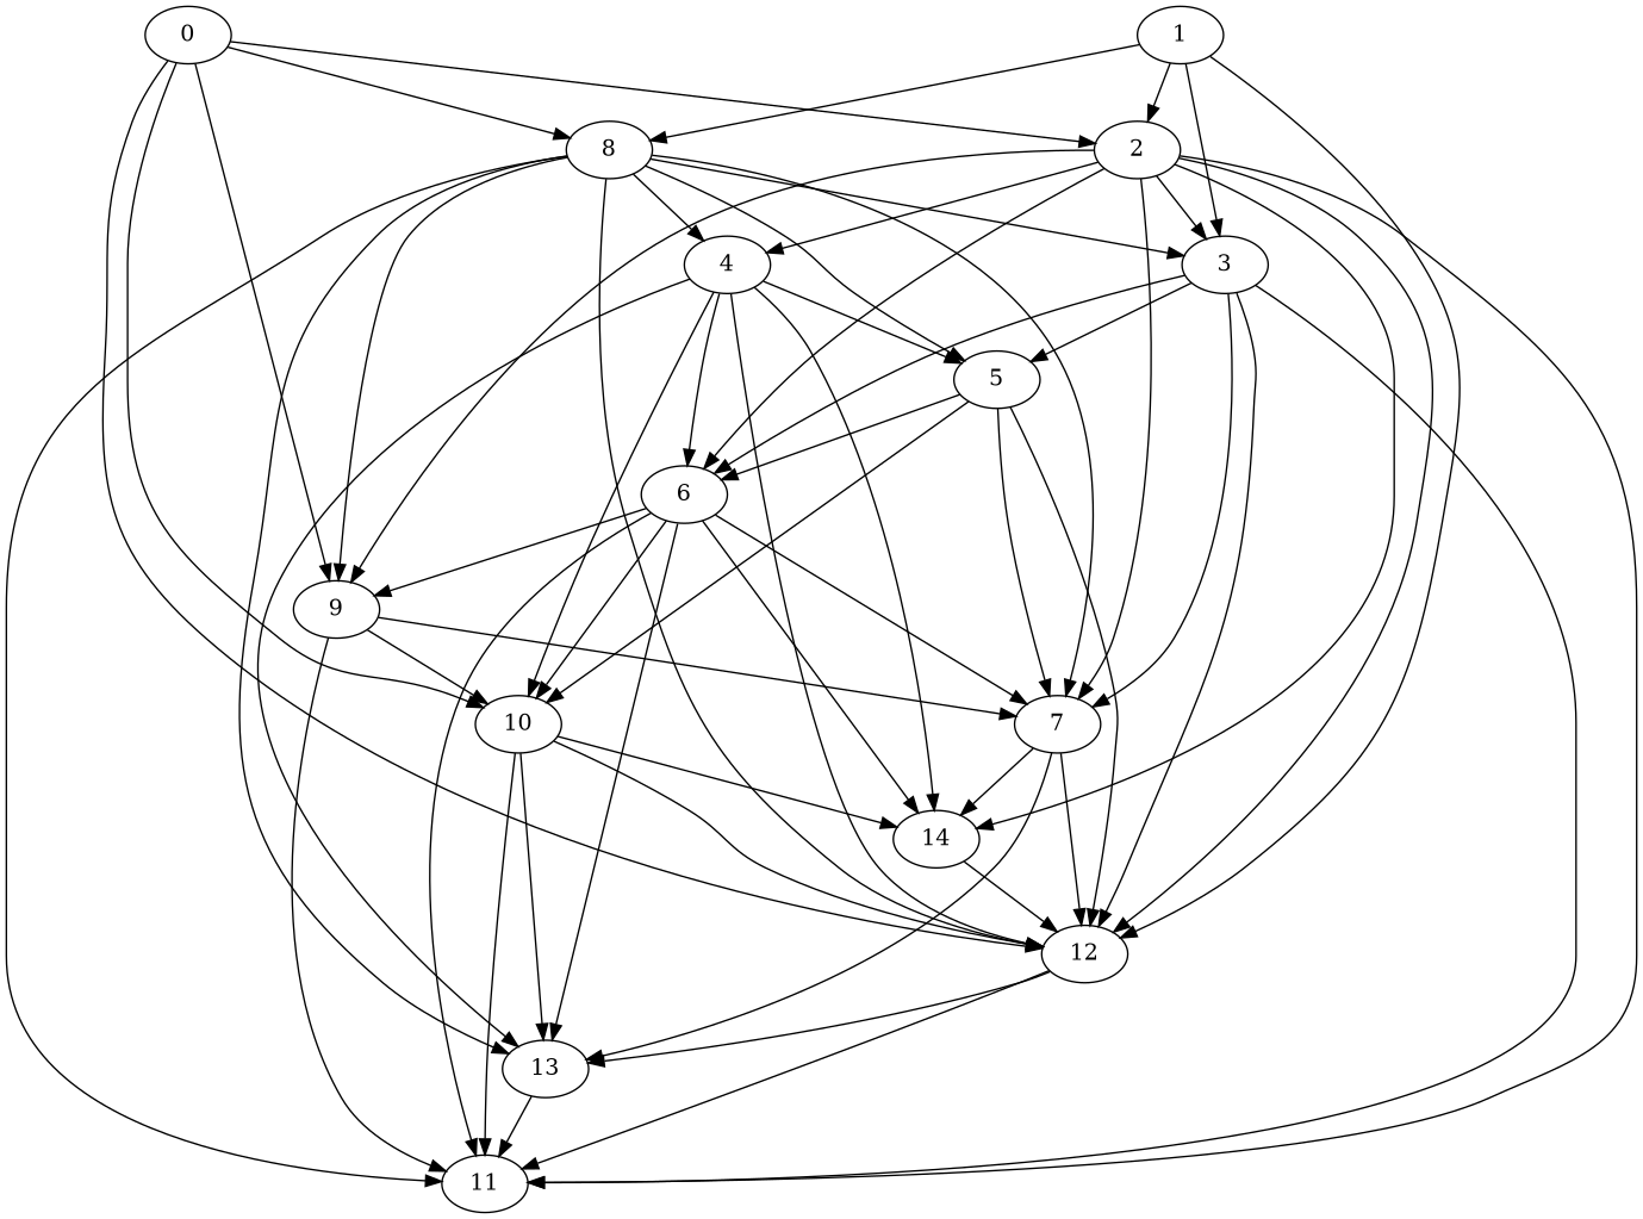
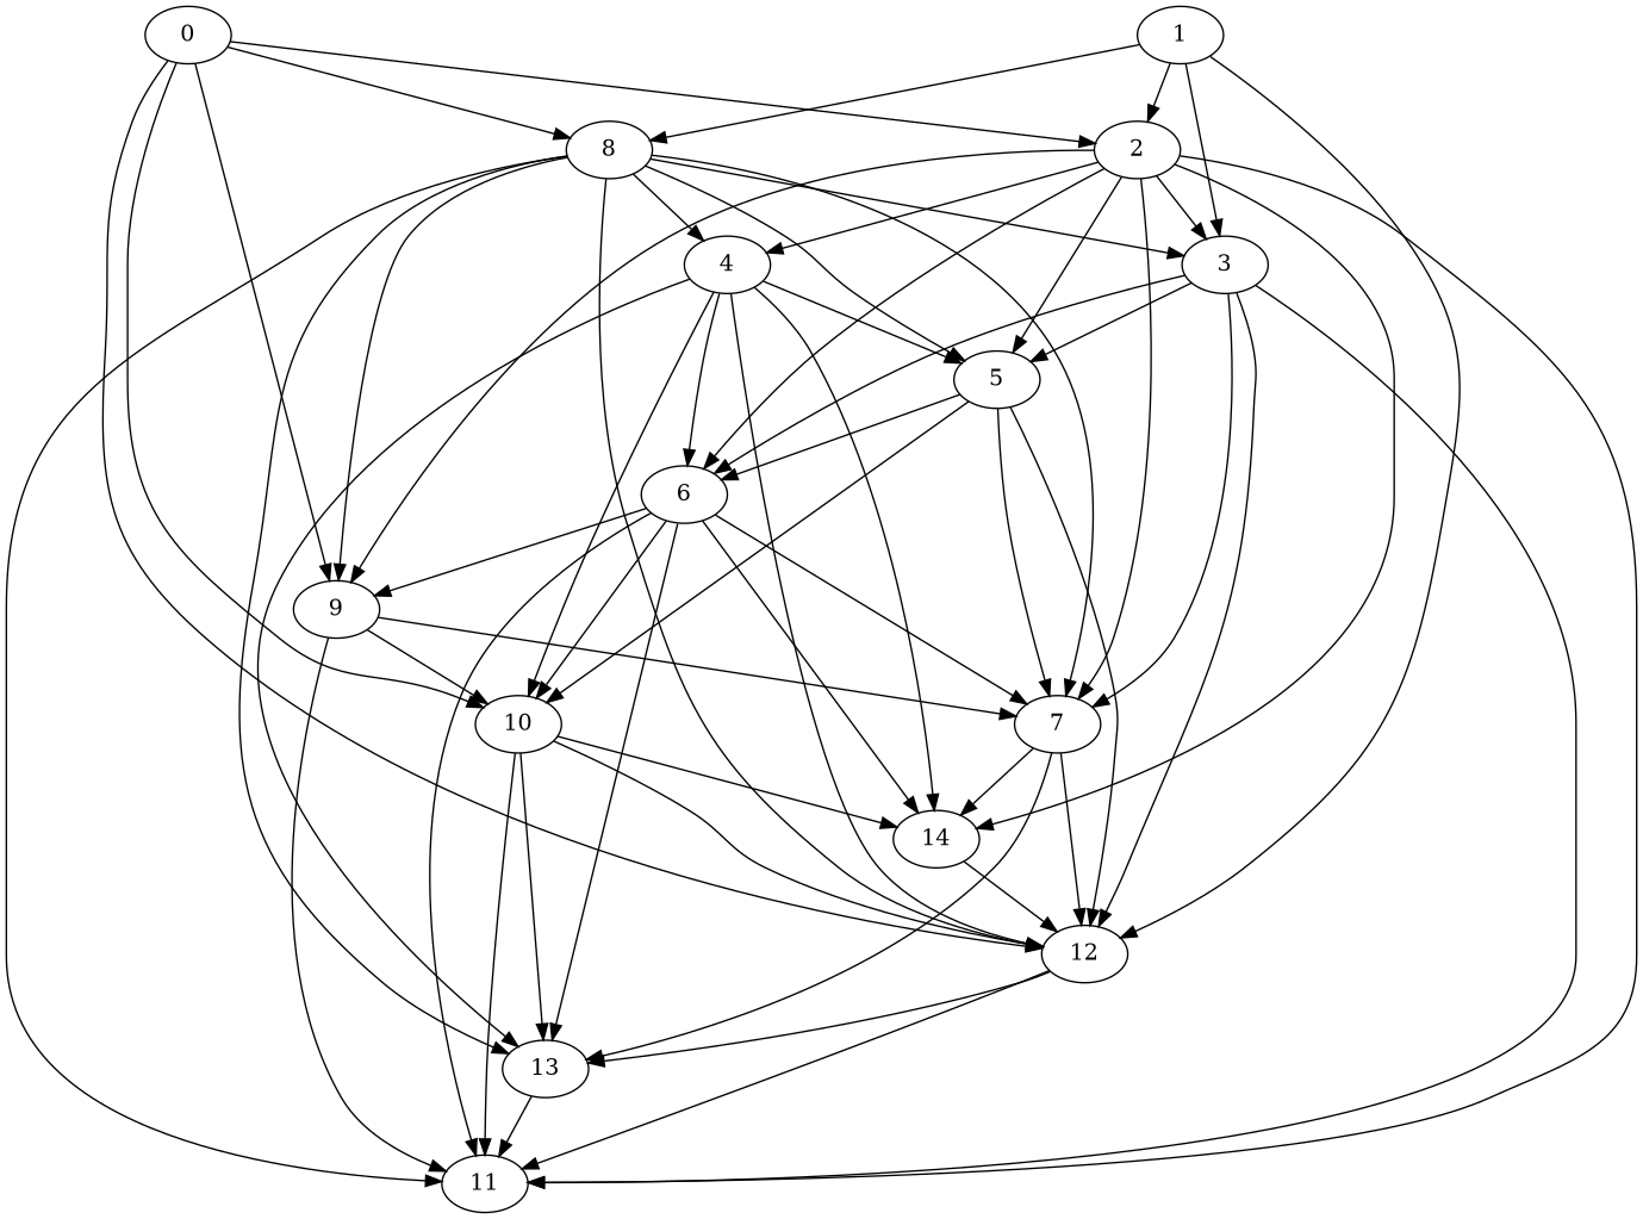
  digraph {
    0
    2
    8
    9
    10
    12
    3
    7
    4
    6
    11
    14
    13
    5
    1
    0 -> 2
    0 -> 8
    0 -> 9
    0 -> 10
    0 -> 12
    2 -> 9
-   2 -> 12
+   2 -> 5
    2 -> 3
    2 -> 7
    2 -> 4
    2 -> 6
    2 -> 11
    2 -> 14
    8 -> 9
    8 -> 12
    8 -> 3
    8 -> 7
    8 -> 4
    8 -> 11
    8 -> 13
    8 -> 5
    9 -> 10
    9 -> 7
    9 -> 11
    10 -> 12
    10 -> 11
    10 -> 14
    10 -> 13
    12 -> 11
    12 -> 13
    3 -> 12
    3 -> 7
    3 -> 6
    3 -> 11
    3 -> 5
    7 -> 12
    7 -> 14
    7 -> 13
    4 -> 10
    4 -> 12
    4 -> 6
    4 -> 14
    4 -> 13
    4 -> 5
    6 -> 9
    6 -> 10
    6 -> 7
    6 -> 11
    6 -> 14
    6 -> 13
    14 -> 12
    13 -> 11
    5 -> 10
    5 -> 12
    5 -> 7
    5 -> 6
    1 -> 2
    1 -> 8
    1 -> 12
    1 -> 3
  }
